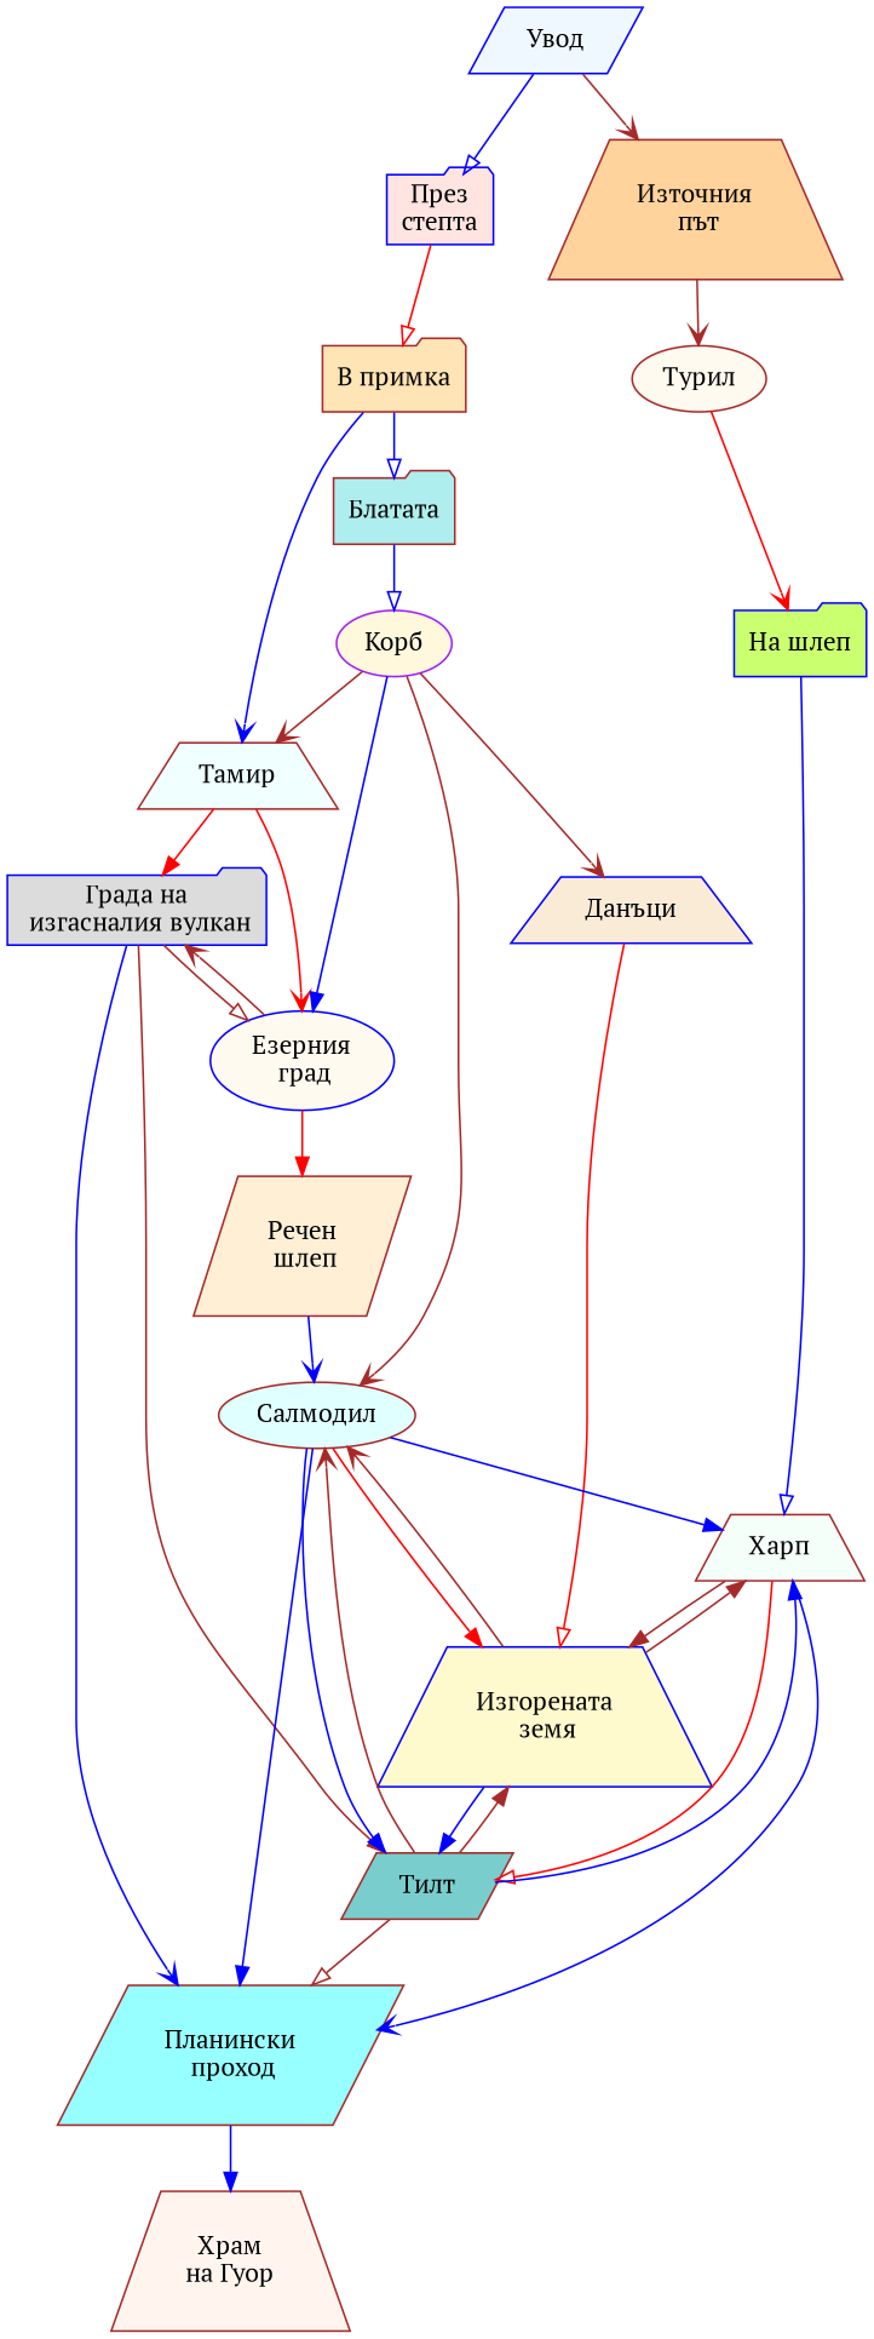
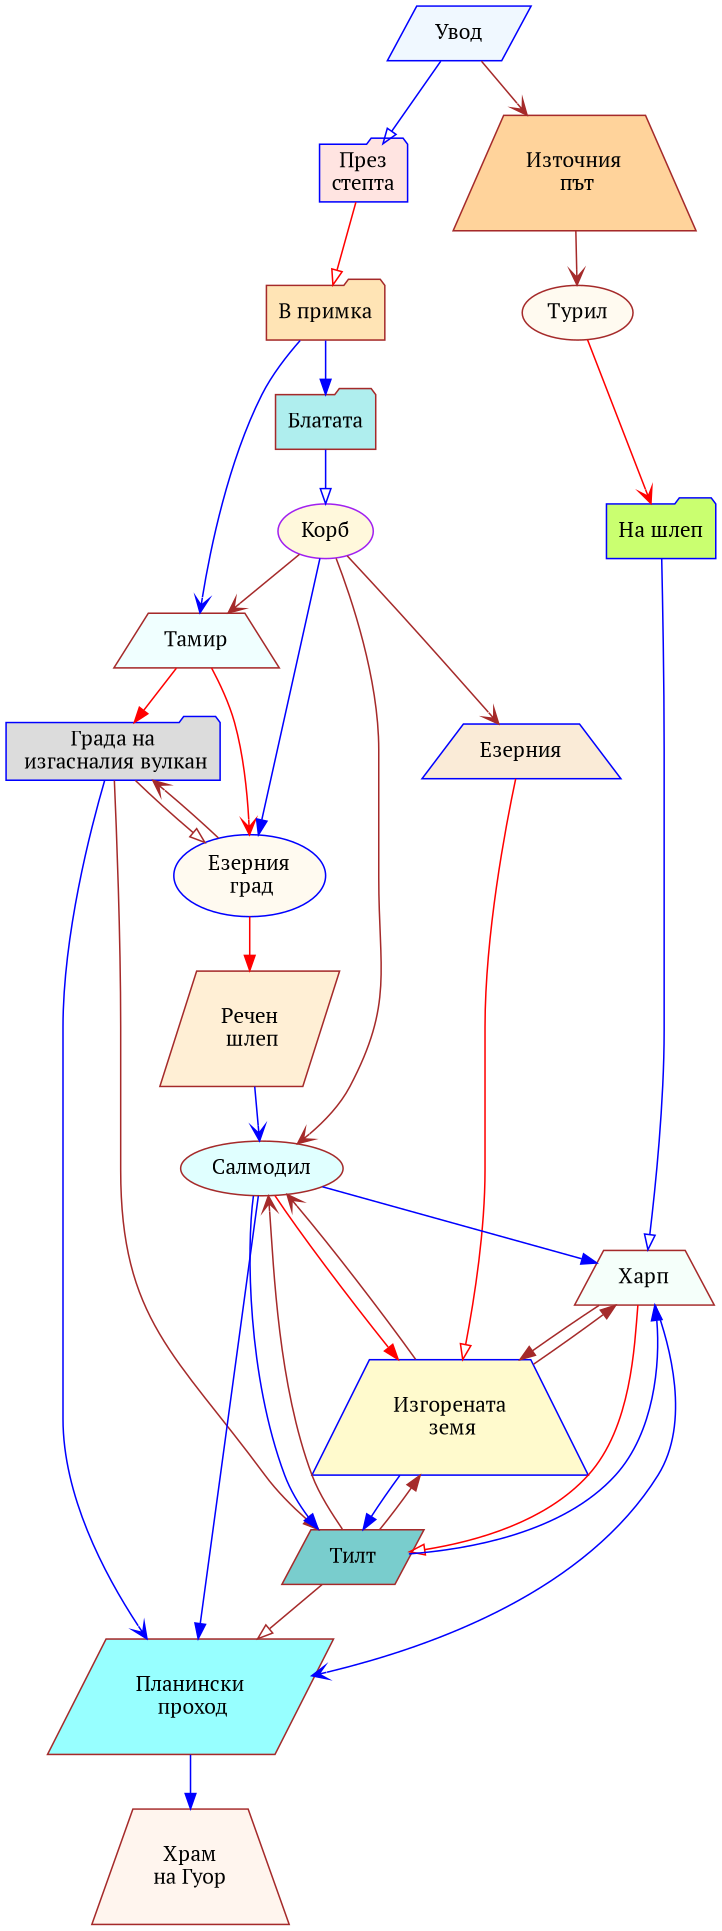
  digraph {
    fontname="PT Serif"
    node [color=brown fillcolor=floralwhite fontname="PT Serif" shape=trapezium style=filled]
    edge [arrowhead=vee color=blue fontname="PT Serif"]
    n1 [fillcolor=seashell label="Храм\nна Гуор"]
    n2 [color=blue fillcolor=aliceblue label="Увод" shape=parallelogram]
    n3 [color=blue fillcolor=mistyrose label="През\nстепта" shape=folder]
    n4 [fillcolor=burlywood1 label="Източния\n път"]
    n5 [fillcolor=moccasin label="В примка" shape=folder]
    n6 [label="Турил" shape=ellipse]
    n7 [fillcolor=paleturquoise label="Блатата" shape=folder]
    n8 [fillcolor=azure label="Тамир"]
    n9 [color=purple fillcolor=cornsilk label="Корб" shape=ellipse]
    n10 [color=blue label="Езерния\n град" shape=ellipse]
    n11 [color=blue fillcolor=gainsboro label="Града на\n изгасналия вулкан" shape=folder]
-   n12 [color=blue fillcolor=antiquewhite label="Данъци"]
+   n12 [color=blue fillcolor=antiquewhite label="Езерния"]
    n13 [fillcolor=lightcyan label="Салмодил" shape=ellipse]
    n14 [color=blue fillcolor=darkolivegreen1 label="На шлеп" shape=folder]
    n15 [fillcolor=mintcream label="Харп"]
    n16 [color=blue fillcolor=lemonchiffon label="Изгорената\n земя"]
    n17 [fillcolor=papayawhip label="Речен\n шлеп" shape=parallelogram]
    n18 [fillcolor=darkslategray3 label="Тилт" shape=parallelogram]
    n19 [fillcolor=darkslategray1 label="Планински\n проход" shape=parallelogram]
    n2 -> n3 [arrowhead=onormal]
    n2 -> n4 [color=brown]
    n3 -> n5 [arrowhead=onormal color=red]
    n4 -> n6 [color=brown]
-   n5 -> n7 [arrowhead=onormal]
+   n5 -> n7 [arrowhead=normal]
    n5 -> n8
    n6 -> n14 [color=red]
    n7 -> n9 [arrowhead=onormal]
    n8 -> n10 [color=red]
    n8 -> n11 [arrowhead=normal color=red]
    n9 -> n8 [color=brown]
    n9 -> n10 [arrowhead=normal]
    n9 -> n12 [color=brown]
    n9 -> n13 [color=brown]
    n10 -> n11 [color=brown]
    n10 -> n17 [arrowhead=normal color=red]
    n11 -> n10 [arrowhead=onormal color=brown]
    n11 -> n18 [arrowhead=normal color=brown]
    n11 -> n19
    n12 -> n16 [arrowhead=onormal color=red]
    n13 -> n15 [arrowhead=normal]
    n13 -> n16 [arrowhead=normal color=red]
    n13 -> n18 [arrowhead=normal]
    n13 -> n19 [arrowhead=normal]
    n14 -> n15 [arrowhead=onormal]
    n15 -> n16 [arrowhead=normal color=brown]
    n15 -> n18 [arrowhead=onormal color=red]
    n15 -> n19
    n16 -> n13 [color=brown]
    n16 -> n15 [arrowhead=normal color=brown]
    n16 -> n18 [arrowhead=normal]
    n17 -> n13
    n18 -> n13 [color=brown]
    n18 -> n15 [arrowhead=normal]
    n18 -> n16 [arrowhead=normal color=brown]
    n18 -> n19 [arrowhead=onormal color=brown]
    n19 -> n1 [arrowhead=normal]
  }
